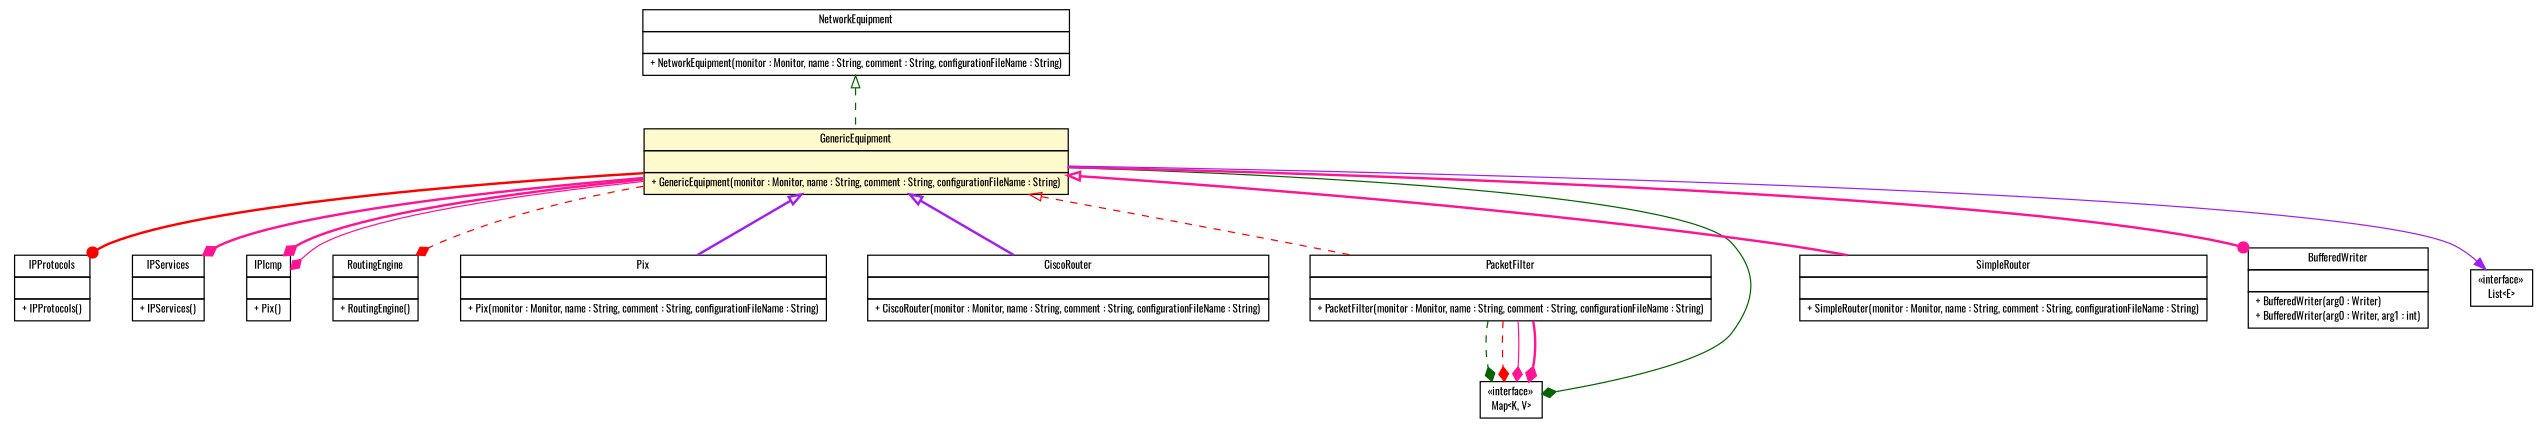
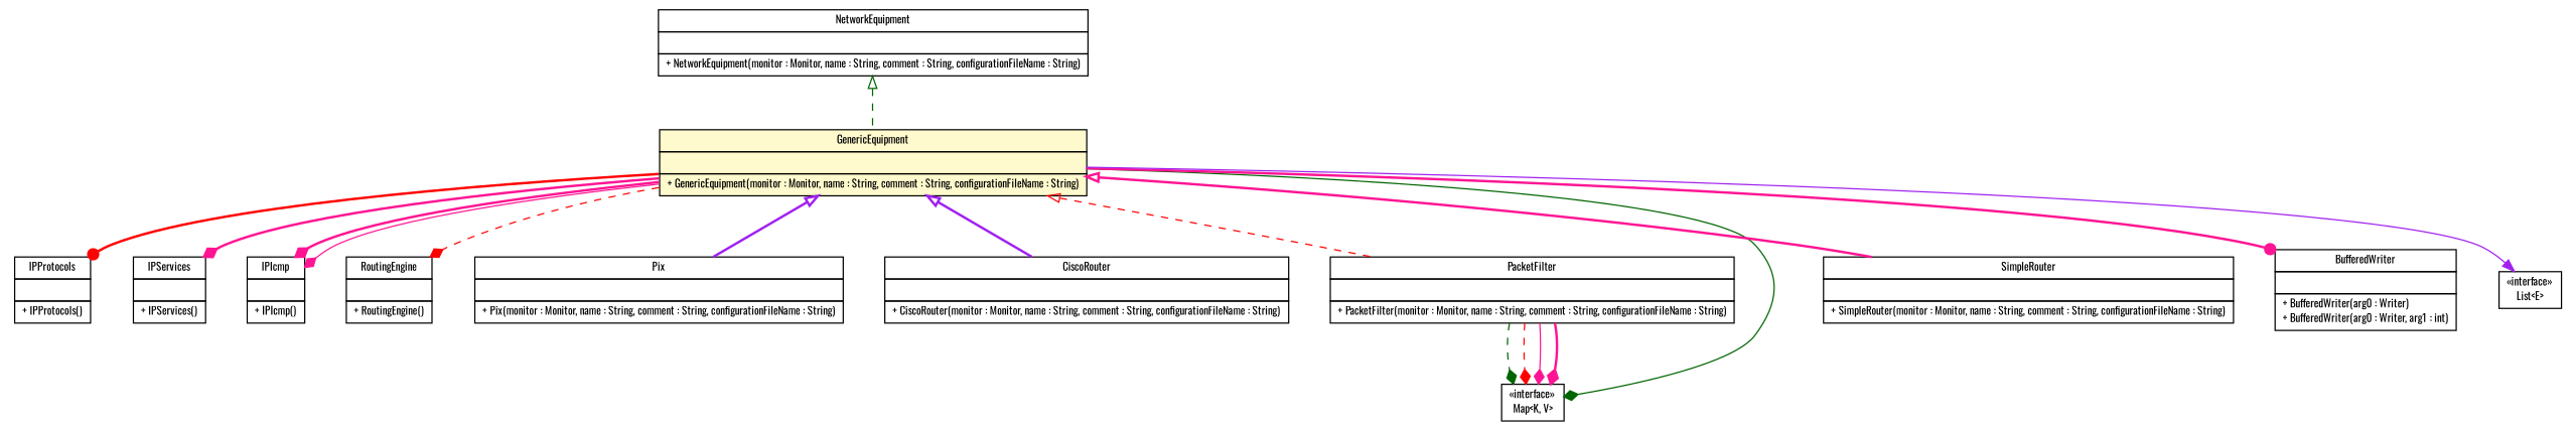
  digraph {
    fontname=Oswald
    node [fontcolor=black fontname=Oswald fontsize=9.0 shape=plaintext]
    edge [color=deeppink fontname=Oswald fontsize=10.0 headport=p labelfontname=Helvetica labelfontsize=10 style=bold tailport=p arrowhead=diamond fontcolor=black]
    n1 [label=<<table border="0" cellborder="1" cellspacing="0" cellpadding="2" port="p" href="../lib/ip/IPProtocols.html"> 		<tr><td><table border="0" cellspacing="0" cellpadding="1"> 			<tr><td> IPProtocols </td></tr> 		</table></td></tr> 		<tr><td><table border="0" cellspacing="0" cellpadding="1"> 			<tr><td align="left">  </td></tr> 		</table></td></tr> 		<tr><td><table border="0" cellspacing="0" cellpadding="1"> 			<tr><td align="left"> + IPProtocols() </td></tr> 		</table></td></tr> 		</table>>]
    n2 [label=<<table border="0" cellborder="1" cellspacing="0" cellpadding="2" port="p" href="../lib/ip/IPServices.html"> 		<tr><td><table border="0" cellspacing="0" cellpadding="1"> 			<tr><td> IPServices </td></tr> 		</table></td></tr> 		<tr><td><table border="0" cellspacing="0" cellpadding="1"> 			<tr><td align="left">  </td></tr> 		</table></td></tr> 		<tr><td><table border="0" cellspacing="0" cellpadding="1"> 			<tr><td align="left"> + IPServices() </td></tr> 		</table></td></tr> 		</table>>]
-   n3 [label=<<table border="0" cellborder="1" cellspacing="0" cellpadding="2" port="p" href="../lib/ip/IPIcmp.html"> 		<tr><td><table border="0" cellspacing="0" cellpadding="1"> 			<tr><td> IPIcmp </td></tr> 		</table></td></tr> 		<tr><td><table border="0" cellspacing="0" cellpadding="1"> 			<tr><td align="left">  </td></tr> 		</table></td></tr> 		<tr><td><table border="0" cellspacing="0" cellpadding="1"> 			<tr><td align="left"> + Pix() </td></tr> 		</table></td></tr> 		</table>>]
+   n3 [label=<<table border="0" cellborder="1" cellspacing="0" cellpadding="2" port="p" href="../lib/ip/IPIcmp.html"> 		<tr><td><table border="0" cellspacing="0" cellpadding="1"> 			<tr><td> IPIcmp </td></tr> 		</table></td></tr> 		<tr><td><table border="0" cellspacing="0" cellpadding="1"> 			<tr><td align="left">  </td></tr> 		</table></td></tr> 		<tr><td><table border="0" cellspacing="0" cellpadding="1"> 			<tr><td align="left"> + IPIcmp() </td></tr> 		</table></td></tr> 		</table>>]
    n4 [label=<<table border="0" cellborder="1" cellspacing="0" cellpadding="2" port="p" href="../core/network/RoutingEngine.html"> 		<tr><td><table border="0" cellspacing="0" cellpadding="1"> 			<tr><td> RoutingEngine </td></tr> 		</table></td></tr> 		<tr><td><table border="0" cellspacing="0" cellpadding="1"> 			<tr><td align="left">  </td></tr> 		</table></td></tr> 		<tr><td><table border="0" cellspacing="0" cellpadding="1"> 			<tr><td align="left"> + RoutingEngine() </td></tr> 		</table></td></tr> 		</table>>]
    n5 [label=<<table border="0" cellborder="1" cellspacing="0" cellpadding="2" port="p" href="../core/network/NetworkEquipment.html"> 		<tr><td><table border="0" cellspacing="0" cellpadding="1"> 			<tr><td> NetworkEquipment </td></tr> 		</table></td></tr> 		<tr><td><table border="0" cellspacing="0" cellpadding="1"> 			<tr><td align="left">  </td></tr> 		</table></td></tr> 		<tr><td><table border="0" cellspacing="0" cellpadding="1"> 			<tr><td align="left"> + NetworkEquipment(monitor : Monitor, name : String, comment : String, configurationFileName : String) </td></tr> 		</table></td></tr> 		</table>>]
    n6 [label=<<table border="0" cellborder="1" cellspacing="0" cellpadding="2" port="p" bgcolor="lemonChiffon" href="./GenericEquipment.html"> 		<tr><td><table border="0" cellspacing="0" cellpadding="1"> 			<tr><td> GenericEquipment </td></tr> 		</table></td></tr> 		<tr><td><table border="0" cellspacing="0" cellpadding="1"> 			<tr><td align="left">  </td></tr> 		</table></td></tr> 		<tr><td><table border="0" cellspacing="0" cellpadding="1"> 			<tr><td align="left"> + GenericEquipment(monitor : Monitor, name : String, comment : String, configurationFileName : String) </td></tr> 		</table></td></tr> 		</table>>]
    n7 [label=<<table border="0" cellborder="1" cellspacing="0" cellpadding="2" port="p" href="./cisco/pix/Pix.html"> 		<tr><td><table border="0" cellspacing="0" cellpadding="1"> 			<tr><td> Pix </td></tr> 		</table></td></tr> 		<tr><td><table border="0" cellspacing="0" cellpadding="1"> 			<tr><td align="left">  </td></tr> 		</table></td></tr> 		<tr><td><table border="0" cellspacing="0" cellpadding="1"> 			<tr><td align="left"> + Pix(monitor : Monitor, name : String, comment : String, configurationFileName : String) </td></tr> 		</table></td></tr> 		</table>>]
    n8 [label=<<table border="0" cellborder="1" cellspacing="0" cellpadding="2" port="p" href="./cisco/router/CiscoRouter.html"> 		<tr><td><table border="0" cellspacing="0" cellpadding="1"> 			<tr><td> CiscoRouter </td></tr> 		</table></td></tr> 		<tr><td><table border="0" cellspacing="0" cellpadding="1"> 			<tr><td align="left">  </td></tr> 		</table></td></tr> 		<tr><td><table border="0" cellspacing="0" cellpadding="1"> 			<tr><td align="left"> + CiscoRouter(monitor : Monitor, name : String, comment : String, configurationFileName : String) </td></tr> 		</table></td></tr> 		</table>>]
    n9 [label=<<table border="0" cellborder="1" cellspacing="0" cellpadding="2" port="p" href="./openbsd/PacketFilter.html"> 		<tr><td><table border="0" cellspacing="0" cellpadding="1"> 			<tr><td> PacketFilter </td></tr> 		</table></td></tr> 		<tr><td><table border="0" cellspacing="0" cellpadding="1"> 			<tr><td align="left">  </td></tr> 		</table></td></tr> 		<tr><td><table border="0" cellspacing="0" cellpadding="1"> 			<tr><td align="left"> + PacketFilter(monitor : Monitor, name : String, comment : String, configurationFileName : String) </td></tr> 		</table></td></tr> 		</table>>]
    n10 [label=<<table border="0" cellborder="1" cellspacing="0" cellpadding="2" port="p" href="http://java.sun.com/j2se/1.4.2/docs/api/java/util/Map.html"> 		<tr><td><table border="0" cellspacing="0" cellpadding="1"> 			<tr><td> &laquo;interface&raquo; </td></tr> 			<tr><td> Map&lt;K, V&gt; </td></tr> 		</table></td></tr> 		</table>>]
    n11 [label=<<table border="0" cellborder="1" cellspacing="0" cellpadding="2" port="p" href="./SimpleRouter.html"> 		<tr><td><table border="0" cellspacing="0" cellpadding="1"> 			<tr><td> SimpleRouter </td></tr> 		</table></td></tr> 		<tr><td><table border="0" cellspacing="0" cellpadding="1"> 			<tr><td align="left">  </td></tr> 		</table></td></tr> 		<tr><td><table border="0" cellspacing="0" cellpadding="1"> 			<tr><td align="left"> + SimpleRouter(monitor : Monitor, name : String, comment : String, configurationFileName : String) </td></tr> 		</table></td></tr> 		</table>>]
    n12 [label=<<table border="0" cellborder="1" cellspacing="0" cellpadding="2" port="p" href="http://java.sun.com/j2se/1.4.2/docs/api/java/io/BufferedWriter.html"> 		<tr><td><table border="0" cellspacing="0" cellpadding="1"> 			<tr><td> BufferedWriter </td></tr> 		</table></td></tr> 		<tr><td><table border="0" cellspacing="0" cellpadding="1"> 			<tr><td align="left">  </td></tr> 		</table></td></tr> 		<tr><td><table border="0" cellspacing="0" cellpadding="1"> 			<tr><td align="left"> + BufferedWriter(arg0 : Writer) </td></tr> 			<tr><td align="left"> + BufferedWriter(arg0 : Writer, arg1 : int) </td></tr> 		</table></td></tr> 		</table>>]
    n13 [label=<<table border="0" cellborder="1" cellspacing="0" cellpadding="2" port="p" href="http://java.sun.com/j2se/1.4.2/docs/api/java/util/List.html"> 		<tr><td><table border="0" cellspacing="0" cellpadding="1"> 			<tr><td> &laquo;interface&raquo; </td></tr> 			<tr><td> List&lt;E&gt; </td></tr> 		</table></td></tr> 		</table>>]
    n5 -> n6 [arrowtail=empty color=darkgreen dir=back fontsize=10 style=dashed arrowhead="" fontcolor=""]
    n6 -> n1 [arrowhead=dot color=red]
    n6 -> n2
    n6 -> n3
    n6 -> n3 [style=solid]
    n6 -> n4 [color=red style=dashed]
    n6 -> n7 [arrowtail=empty color=purple dir=back fontsize=10 arrowhead="" fontcolor=""]
    n6 -> n8 [arrowtail=empty color=purple dir=back fontsize=10 arrowhead="" fontcolor=""]
    n6 -> n9 [arrowtail=empty color=red dir=back fontsize=10 style=dashed arrowhead="" fontcolor=""]
    n6 -> n10 [color=darkgreen style=solid]
    n6 -> n11 [arrowtail=empty dir=back fontsize=10 arrowhead="" fontcolor=""]
    n6 -> n12 [arrowhead=dot]
    n6 -> n13 [arrowhead=normal color=purple style=solid]
    n9 -> n10 [color=darkgreen style=dashed]
    n9 -> n10 [color=red style=dashed]
    n9 -> n10 [style=solid]
    n9 -> n10
  }
